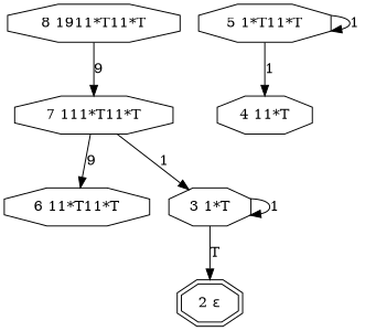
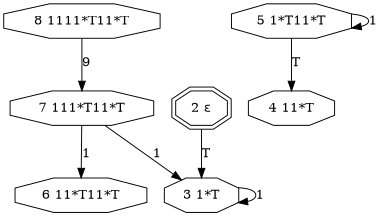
  digraph {
    splines=false
    node [shape=octagon]
-   n1 [label="8 1911*T11*T"]
+   n1 [label="8 1111*T11*T"]
    n2 [label="7 111*T11*T"]
    n3 [label="6 11*T11*T"]
    n4 [label="3 1*T"]
    n5 [label="5 1*T11*T"]
    n6 [label="4 11*T"]
    n7 [label="2 &#949;" shape=doubleoctagon]
    n1 -> n2 [label=9]
-   n2 -> n3 [label=9]
+   n2 -> n3 [label=1]
    n2 -> n4 [label=1]
    n4 -> n4 [label=1]
-   n4 -> n7 [label=T]
+   n7 -> n4 [label=T]
    n5 -> n5 [label=1]
-   n5 -> n6 [label=1]
+   n5 -> n6 [label=T]
  }
